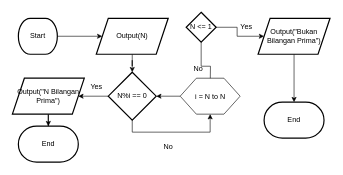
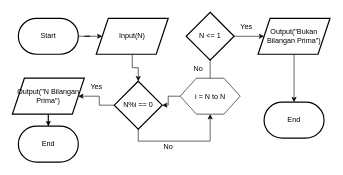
  <mxCell id="0" />
  <mxCell id="1" parent="0" />
  <mxCell id="2" value="" style="edgeStyle=orthogonalEdgeStyle;rounded=0;orthogonalLoop=1;jettySize=auto;html=1;" edge="1" parent="1" source="3" target="5"><mxGeometry relative="1" as="geometry" /></mxCell>
- <mxCell id="3" value="Start" style="strokeWidth=2;html=1;shape=mxgraph.flowchart.terminator;whiteSpace=wrap;" vertex="1" parent="1"><mxGeometry x="30" y="30" width="65" height="60" as="geometry" /></mxCell>
+ <mxCell id="3" value="Start" style="strokeWidth=2;html=1;shape=mxgraph.flowchart.terminator;whiteSpace=wrap;" vertex="1" parent="1"><mxGeometry x="30" y="30" width="100" height="60" as="geometry" /></mxCell>
  <mxCell id="4" value="" style="edgeStyle=orthogonalEdgeStyle;rounded=0;orthogonalLoop=1;jettySize=auto;html=1;" edge="1" parent="1" source="5" target="17"><mxGeometry relative="1" as="geometry" /></mxCell>
- <mxCell id="5" value="Output(N)" style="shape=parallelogram;perimeter=parallelogramPerimeter;whiteSpace=wrap;html=1;fixedSize=1;strokeWidth=2;" vertex="1" parent="1"><mxGeometry x="160" y="30" width="120" height="60" as="geometry" /></mxCell>
+ <mxCell id="5" value="Input(N)" style="shape=parallelogram;perimeter=parallelogramPerimeter;whiteSpace=wrap;html=1;fixedSize=1;strokeWidth=2;" vertex="1" parent="1"><mxGeometry x="160" y="30" width="120" height="60" as="geometry" /></mxCell>
  <mxCell id="6" style="edgeStyle=orthogonalEdgeStyle;rounded=0;orthogonalLoop=1;jettySize=auto;html=1;entryX=0;entryY=0.5;entryDx=0;entryDy=0;" edge="1" parent="1" source="8" target="12"><mxGeometry relative="1" as="geometry" /></mxCell>
  <mxCell id="7" style="edgeStyle=orthogonalEdgeStyle;rounded=0;orthogonalLoop=1;jettySize=auto;html=1;" edge="1" parent="1" source="8"><mxGeometry relative="1" as="geometry"><mxPoint x="350" y="150" as="targetPoint" /></mxGeometry></mxCell>
- <mxCell id="8" value="N &amp;lt;= 1" style="rhombus;whiteSpace=wrap;html=1;strokeWidth=2;" vertex="1" parent="1"><mxGeometry x="310" y="20" width="50" height="50" as="geometry" /></mxCell>
+ <mxCell id="8" value="N &amp;lt;= 1" style="rhombus;whiteSpace=wrap;html=1;strokeWidth=2;" vertex="1" parent="1"><mxGeometry x="310" y="20" width="80" height="80" as="geometry" /></mxCell>
  <mxCell id="9" value="No" style="text;html=1;align=center;verticalAlign=middle;resizable=0;points=[];autosize=1;strokeColor=none;fillColor=none;" vertex="1" parent="1"><mxGeometry x="310" y="100" width="40" height="30" as="geometry" /></mxCell>
  <mxCell id="10" value="Yes" style="text;html=1;align=center;verticalAlign=middle;resizable=0;points=[];autosize=1;strokeColor=none;fillColor=none;" vertex="1" parent="1"><mxGeometry x="390" y="30" width="40" height="30" as="geometry" /></mxCell>
  <mxCell id="11" style="edgeStyle=orthogonalEdgeStyle;rounded=0;orthogonalLoop=1;jettySize=auto;html=1;entryX=0.5;entryY=0;entryDx=0;entryDy=0;entryPerimeter=0;" edge="1" parent="1" source="12" target="18"><mxGeometry relative="1" as="geometry" /></mxCell>
  <mxCell id="12" value="Output(&quot;Bukan Bilangan Prima&quot;)" style="shape=parallelogram;perimeter=parallelogramPerimeter;whiteSpace=wrap;html=1;fixedSize=1;strokeWidth=2;" vertex="1" parent="1"><mxGeometry x="430" y="30" width="120" height="60" as="geometry" /></mxCell>
  <mxCell id="13" style="edgeStyle=orthogonalEdgeStyle;rounded=0;orthogonalLoop=1;jettySize=auto;html=1;entryX=1;entryY=0.5;entryDx=0;entryDy=0;" edge="1" parent="1" source="14" target="17"><mxGeometry relative="1" as="geometry" /></mxCell>
  <mxCell id="14" value="i = N to N" style="verticalLabelPosition=bottom;verticalAlign=top;html=1;shape=hexagon;perimeter=hexagonPerimeter2;arcSize=6;size=0.27;spacing=-40;" vertex="1" parent="1"><mxGeometry x="300" y="130" width="100" height="60" as="geometry" /></mxCell>
  <mxCell id="15" style="edgeStyle=orthogonalEdgeStyle;rounded=0;orthogonalLoop=1;jettySize=auto;html=1;entryX=0.5;entryY=1;entryDx=0;entryDy=0;exitX=0.5;exitY=1;exitDx=0;exitDy=0;" edge="1" parent="1" source="17" target="14"><mxGeometry relative="1" as="geometry" /></mxCell>
  <mxCell id="16" style="edgeStyle=orthogonalEdgeStyle;rounded=0;orthogonalLoop=1;jettySize=auto;html=1;entryX=1;entryY=0.5;entryDx=0;entryDy=0;" edge="1" parent="1" source="17" target="21"><mxGeometry relative="1" as="geometry" /></mxCell>
- <mxCell id="17" value="N%i == 0" style="rhombus;whiteSpace=wrap;html=1;strokeWidth=2;" vertex="1" parent="1"><mxGeometry x="180" y="120" width="80" height="80" as="geometry" /></mxCell>
+ <mxCell id="17" value="N%i == 0" style="rhombus;whiteSpace=wrap;html=1;strokeWidth=2;" vertex="1" parent="1"><mxGeometry x="190" y="135" width="80" height="80" as="geometry" /></mxCell>
  <mxCell id="18" value="End" style="strokeWidth=2;html=1;shape=mxgraph.flowchart.terminator;whiteSpace=wrap;" vertex="1" parent="1"><mxGeometry x="440" y="170" width="100" height="60" as="geometry" /></mxCell>
  <mxCell id="19" value="No" style="text;html=1;align=center;verticalAlign=middle;resizable=0;points=[];autosize=1;strokeColor=none;fillColor=none;" vertex="1" parent="1"><mxGeometry x="260" y="230" width="40" height="30" as="geometry" /></mxCell>
  <mxCell id="20" style="edgeStyle=orthogonalEdgeStyle;rounded=0;orthogonalLoop=1;jettySize=auto;html=1;entryX=0.5;entryY=0;entryDx=0;entryDy=0;entryPerimeter=0;" edge="1" parent="1" source="21" target="22"><mxGeometry relative="1" as="geometry" /></mxCell>
  <mxCell id="21" value="Output(&quot;N Bilangan Prima&quot;)" style="shape=parallelogram;perimeter=parallelogramPerimeter;whiteSpace=wrap;html=1;fixedSize=1;strokeWidth=2;" vertex="1" parent="1"><mxGeometry x="20" y="130" width="120" height="60" as="geometry" /></mxCell>
  <mxCell id="22" value="End" style="strokeWidth=2;html=1;shape=mxgraph.flowchart.terminator;whiteSpace=wrap;" vertex="1" parent="1"><mxGeometry x="30" y="210" width="100" height="60" as="geometry" /></mxCell>
  <mxCell id="23" value="Yes" style="text;html=1;align=center;verticalAlign=middle;resizable=0;points=[];autosize=1;strokeColor=none;fillColor=none;" vertex="1" parent="1"><mxGeometry x="140" y="130" width="40" height="30" as="geometry" /></mxCell>
